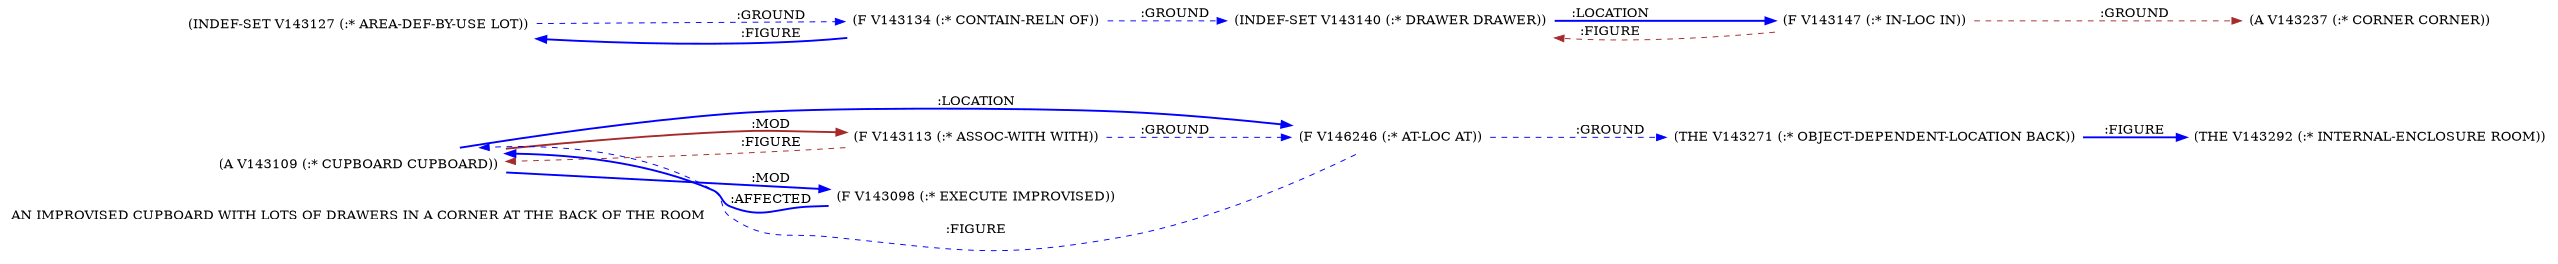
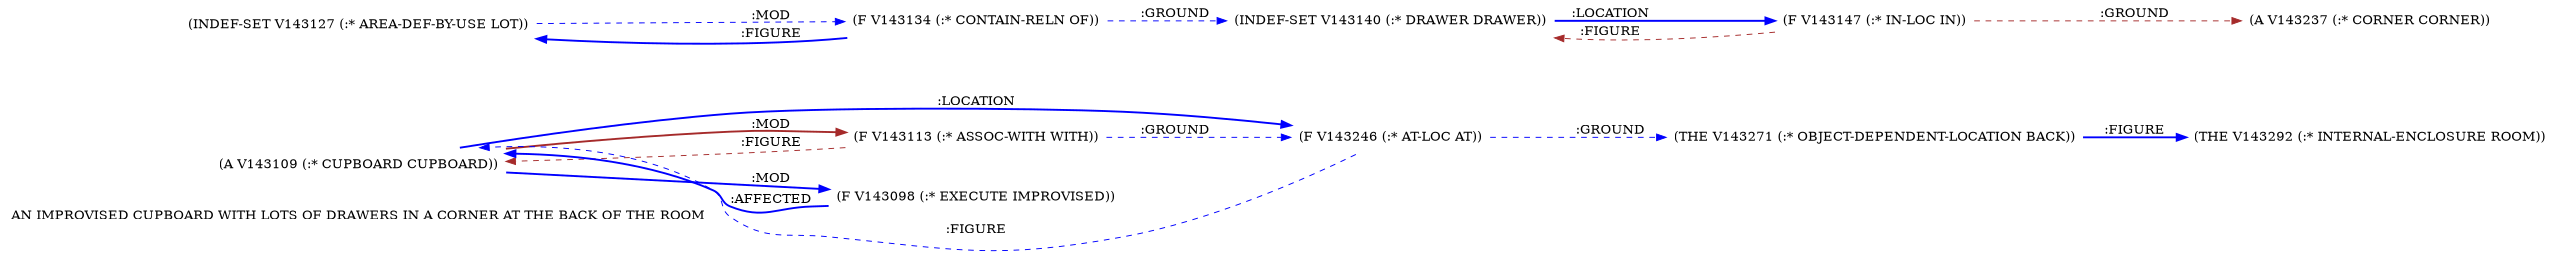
  digraph {
    rankdir=LR
    node [color=darkgreen shape=none]
    edge [color=blue style=dashed]
    "AN IMPROVISED CUPBOARD WITH LOTS OF DRAWERS IN A CORNER AT THE BACK OF THE ROOM"
    n2 [color=deeppink label="(A V143109 (:* CUPBOARD CUPBOARD))"]
-   n3 [label="(F V146246 (:* AT-LOC AT))"]
+   n3 [label="(F V143246 (:* AT-LOC AT))"]
    n4 [color=deeppink label="(F V143113 (:* ASSOC-WITH WITH))"]
    n5 [label="(F V143098 (:* EXECUTE IMPROVISED))"]
    n6 [label="(THE V143271 (:* OBJECT-DEPENDENT-LOCATION BACK))"]
    n7 [color=deeppink label="(THE V143292 (:* INTERNAL-ENCLOSURE ROOM))"]
    n8 [label="(INDEF-SET V143127 (:* AREA-DEF-BY-USE LOT))"]
    n9 [label="(F V143134 (:* CONTAIN-RELN OF))"]
    n10 [color=deeppink label="(INDEF-SET V143140 (:* DRAWER DRAWER))"]
    n11 [label="(F V143147 (:* IN-LOC IN))"]
    n12 [color=deeppink label="(A V143237 (:* CORNER CORNER))"]
    n2 -> n3 [label=":LOCATION" style=bold]
    n2 -> n4 [color=brown label=":MOD" style=bold]
    n2 -> n5 [label=":MOD" style=bold]
    n3 -> n2 [label=":FIGURE"]
    n3 -> n6 [label=":GROUND"]
    n4 -> n2 [color=brown label=":FIGURE"]
    n4 -> n3 [label=":GROUND"]
    n5 -> n2 [label=":AFFECTED" style=bold]
    n6 -> n7 [label=":FIGURE" style=bold]
-   n8 -> n9 [label=":GROUND"]
+   n8 -> n9 [label=":MOD"]
    n9 -> n8 [label=":FIGURE" style=bold]
    n9 -> n10 [label=":GROUND"]
    n10 -> n11 [label=":LOCATION" style=bold]
    n11 -> n10 [color=brown label=":FIGURE"]
    n11 -> n12 [color=brown label=":GROUND"]
  }
